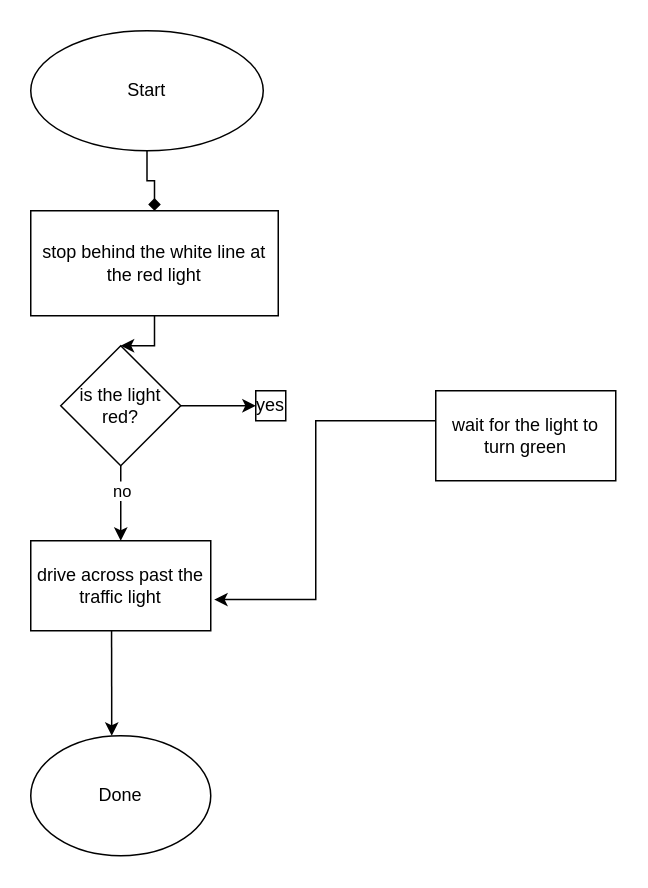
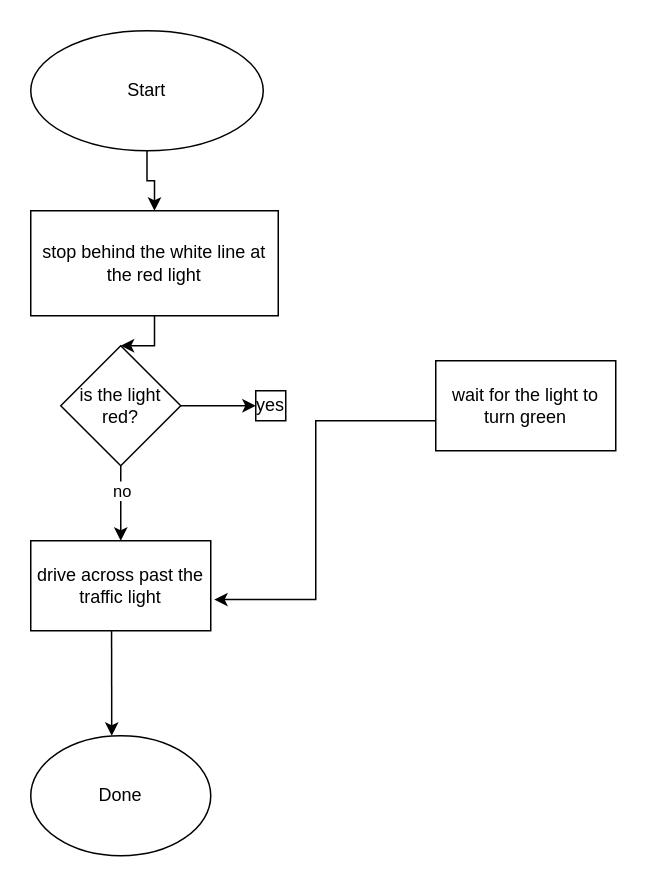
  <mxCell id="0" />
  <mxCell id="1" parent="0" />
- <mxCell id="2" style="edgeStyle=orthogonalEdgeStyle;rounded=0;orthogonalLoop=1;jettySize=auto;html=1;entryX=0.5;entryY=0;entryDx=0;entryDy=0;endArrow=diamond;" edge="1" parent="1" source="3" target="5"><mxGeometry relative="1" as="geometry"><Array as="points" /></mxGeometry></mxCell>
+ <mxCell id="2" style="edgeStyle=orthogonalEdgeStyle;rounded=0;orthogonalLoop=1;jettySize=auto;html=1;entryX=0.5;entryY=0;entryDx=0;entryDy=0;" edge="1" parent="1" source="3" target="5"><mxGeometry relative="1" as="geometry"><Array as="points" /></mxGeometry></mxCell>
  <mxCell id="3" value="Start" style="ellipse;whiteSpace=wrap;html=1;" vertex="1" parent="1"><mxGeometry x="20" y="20" width="155" height="80" as="geometry" /></mxCell>
  <mxCell id="4" style="edgeStyle=orthogonalEdgeStyle;rounded=0;orthogonalLoop=1;jettySize=auto;html=1;entryX=0.5;entryY=0;entryDx=0;entryDy=0;" edge="1" parent="1" source="5" target="9"><mxGeometry relative="1" as="geometry" /></mxCell>
  <mxCell id="5" value="stop behind the white line at the red light" style="rounded=0;whiteSpace=wrap;html=1;" vertex="1" parent="1"><mxGeometry x="20" y="140" width="165" height="70" as="geometry" /></mxCell>
  <mxCell id="6" style="edgeStyle=orthogonalEdgeStyle;rounded=0;orthogonalLoop=1;jettySize=auto;html=1;" edge="1" parent="1" source="9" target="12"><mxGeometry relative="1" as="geometry" /></mxCell>
  <mxCell id="7" style="edgeStyle=orthogonalEdgeStyle;rounded=0;orthogonalLoop=1;jettySize=auto;html=1;" edge="1" parent="1" source="9" target="13"><mxGeometry relative="1" as="geometry" /></mxCell>
  <mxCell id="8" value="no" style="edgeLabel;html=1;align=center;verticalAlign=middle;resizable=0;points=[];" vertex="1" connectable="0" parent="7"><mxGeometry x="-0.34" y="-1" relative="1" as="geometry"><mxPoint x="1" as="offset" /></mxGeometry></mxCell>
  <mxCell id="9" value="is the light red?" style="rhombus;whiteSpace=wrap;html=1;" vertex="1" parent="1"><mxGeometry x="40" y="230" width="80" height="80" as="geometry" /></mxCell>
  <mxCell id="10" style="edgeStyle=orthogonalEdgeStyle;rounded=0;orthogonalLoop=1;jettySize=auto;html=1;entryX=1.019;entryY=0.654;entryDx=0;entryDy=0;entryPerimeter=0;" edge="1" parent="1" source="11" target="13"><mxGeometry relative="1" as="geometry"><mxPoint x="170" y="400" as="targetPoint" /><Array as="points"><mxPoint x="210" y="280" /><mxPoint x="210" y="399" /></Array></mxGeometry></mxCell>
- <mxCell id="11" value="wait for the light to turn green" style="rounded=0;whiteSpace=wrap;html=1;" vertex="1" parent="1"><mxGeometry x="290" y="260" width="120" height="60" as="geometry" /></mxCell>
+ <mxCell id="11" value="wait for the light to turn green" style="rounded=0;whiteSpace=wrap;html=1;" vertex="1" parent="1"><mxGeometry x="290" y="240" width="120" height="60" as="geometry" /></mxCell>
  <mxCell id="12" value="yes" style="rounded=0;whiteSpace=wrap;html=1;" vertex="1" parent="1"><mxGeometry x="170" y="260" width="20" height="20" as="geometry" /></mxCell>
  <mxCell id="13" value="drive across past the traffic light" style="rounded=0;whiteSpace=wrap;html=1;" vertex="1" parent="1"><mxGeometry x="20" y="360" width="120" height="60" as="geometry" /></mxCell>
  <mxCell id="14" value="Done" style="ellipse;whiteSpace=wrap;html=1;" vertex="1" parent="1"><mxGeometry x="20" y="490" width="120" height="80" as="geometry" /></mxCell>
  <mxCell id="15" value="" style="endArrow=classic;html=1;rounded=0;exitX=0.449;exitY=1.004;exitDx=0;exitDy=0;exitPerimeter=0;" edge="1" parent="1" source="13"><mxGeometry width="50" height="50" relative="1" as="geometry"><mxPoint x="550" y="350" as="sourcePoint" /><mxPoint x="74" y="490" as="targetPoint" /></mxGeometry></mxCell>
